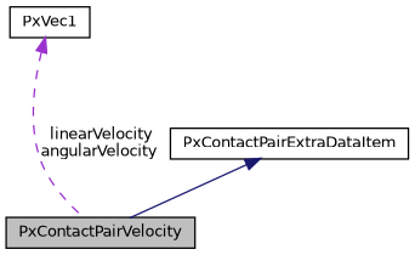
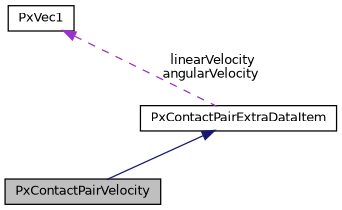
  digraph {
    node [color=black fillcolor=white fontname=Helvetica fontsize=10 shape=record style=filled]
    edge [dir=back fontname=Helvetica fontsize=10 labelfontname=Helvetica labelfontsize=10]
    n1 [fillcolor=grey75 fontcolor=black height=0.2 label=PxContactPairVelocity width=0.4]
    n2 [height=0.2 label=PxContactPairExtraDataItem width=0.4]
    n3 [height=0.2 label=PxVec1 width=0.4]
    n2 -> n1 [color=midnightblue style=solid]
-   n3 -> n1 [color=darkorchid3 label=" linearVelocity\nangularVelocity" style=dashed]
+   n3 -> n2 [color=darkorchid3 label=" linearVelocity\nangularVelocity" style=dashed]
  }
